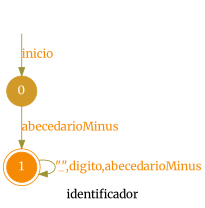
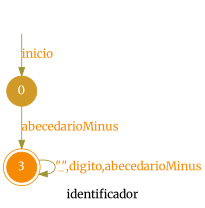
  digraph {
    label=identificador
    rankdir=TB
    fontname=Merriweather
    node [color="#d19928" fillcolor="#d19928" fontcolor=white fontname=Merriweather shape=circle style=filled]
    edge [color="#9c9332" fontcolor="#f78a05" fontname=Merriweather]
-   1 [color="#f78a05" fillcolor="#f78a05" shape=doublecircle]
+   1 [color="#f78a05" fillcolor="#f78a05" shape=doublecircle label=3]
    flechainicio [fontsize=0 style=invis]
    0
    1 -> 1 [label="\"_\",digito,abecedarioMinus"]
    flechainicio -> 0 [label=inicio]
    0 -> 1 [label=abecedarioMinus]
  }
